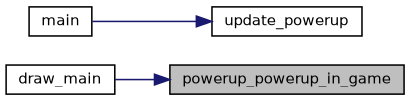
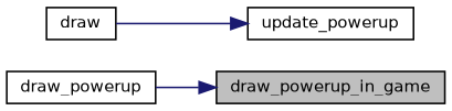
  digraph {
    rankdir=RL
    node [color=black fillcolor=white fontname=Helvetica fontsize=10 shape=record style=filled]
    edge [color=midnightblue dir=back fontname=Helvetica fontsize=10 labelfontname=Helvetica labelfontsize=10 style=solid]
-   n1 [fillcolor=grey75 fontcolor=black height=0.2 label=powerup_powerup_in_game width=0.4]
-   n2 [height=0.2 label=draw_main width=0.4]
+   n1 [fillcolor=grey75 fontcolor=black height=0.2 label=draw_powerup_in_game width=0.4]
+   n2 [height=0.2 label=draw_powerup width=0.4]
    n3 [height=0.2 label=update_powerup width=0.4]
-   n4 [height=0.2 label=main width=0.4]
+   n4 [height=0.2 label=draw width=0.4]
    n1 -> n2
    n3 -> n4
  }
